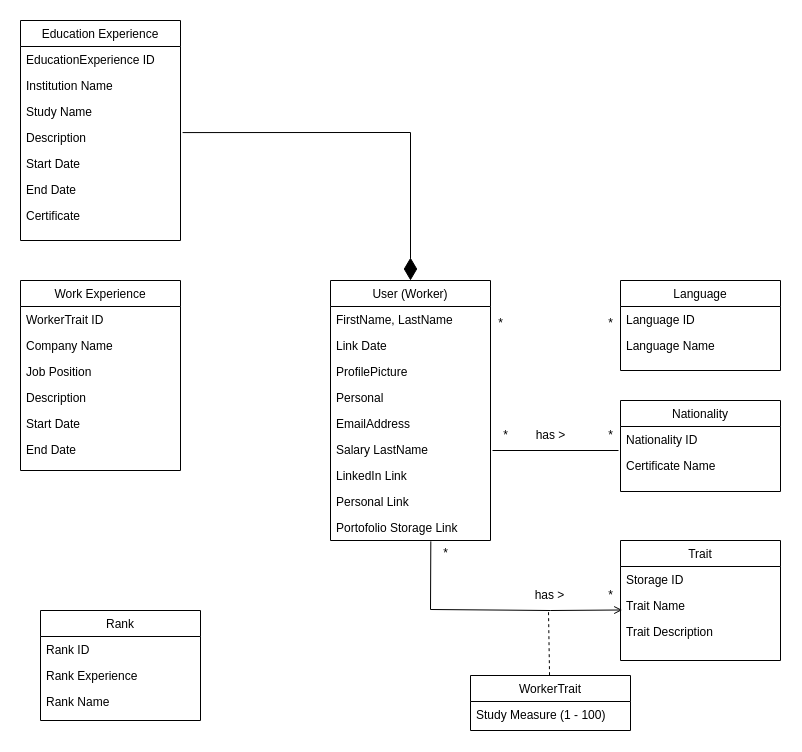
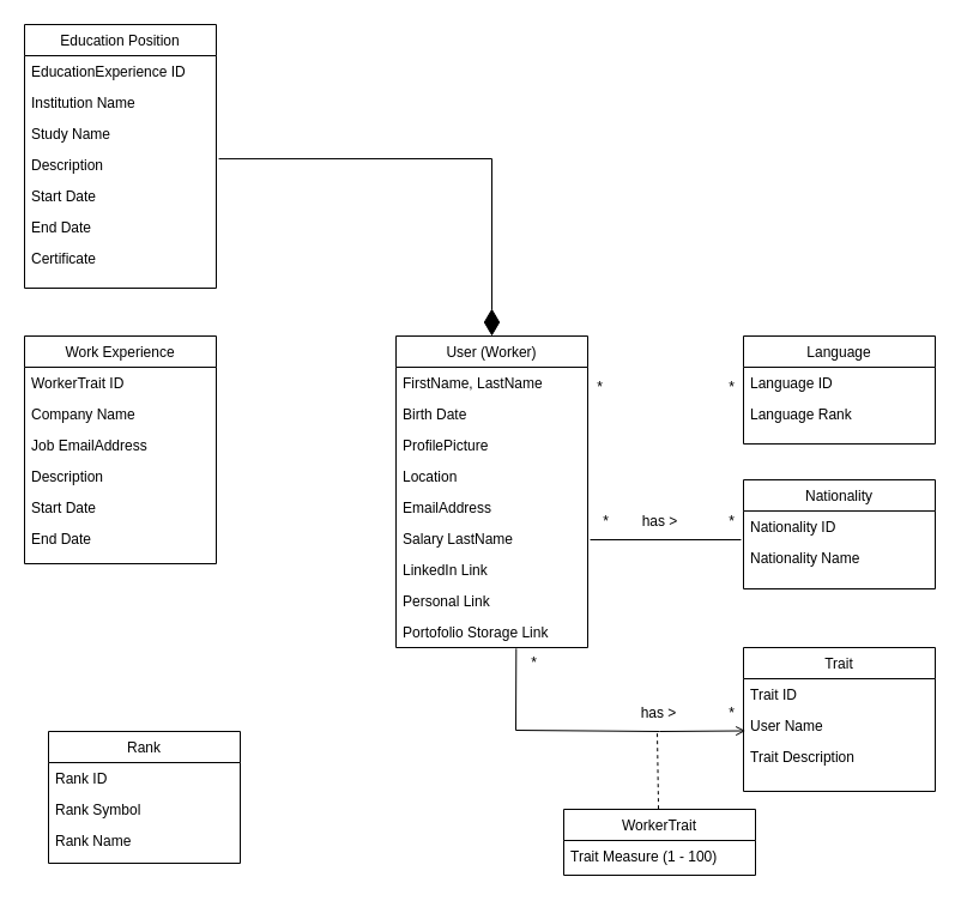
  <mxCell id="0" />
  <mxCell id="1" parent="0" />
  <mxCell id="2" value="User (Worker)" style="swimlane;fontStyle=0;align=center;verticalAlign=top;childLayout=stackLayout;horizontal=1;startSize=26;horizontalStack=0;resizeParent=1;resizeLast=0;collapsible=1;marginBottom=0;rounded=0;shadow=0;strokeWidth=1;" parent="1" vertex="1"><mxGeometry x="330" y="280" width="160" height="260" as="geometry"><mxRectangle x="230" y="140" width="160" height="26" as="alternateBounds" /></mxGeometry></mxCell>
  <mxCell id="3" value="FirstName, LastName" style="text;align=left;verticalAlign=top;spacingLeft=4;spacingRight=4;overflow=hidden;rotatable=0;points=[[0,0.5],[1,0.5]];portConstraint=eastwest;" parent="2" vertex="1"><mxGeometry y="26" width="160" height="26" as="geometry" /></mxCell>
- <mxCell id="4" value="Link Date" style="text;align=left;verticalAlign=top;spacingLeft=4;spacingRight=4;overflow=hidden;rotatable=0;points=[[0,0.5],[1,0.5]];portConstraint=eastwest;rounded=0;shadow=0;html=0;" parent="2" vertex="1"><mxGeometry y="52" width="160" height="26" as="geometry" /></mxCell>
+ <mxCell id="4" value="Birth Date" style="text;align=left;verticalAlign=top;spacingLeft=4;spacingRight=4;overflow=hidden;rotatable=0;points=[[0,0.5],[1,0.5]];portConstraint=eastwest;rounded=0;shadow=0;html=0;" parent="2" vertex="1"><mxGeometry y="52" width="160" height="26" as="geometry" /></mxCell>
  <mxCell id="5" value="ProfilePicture" style="text;align=left;verticalAlign=top;spacingLeft=4;spacingRight=4;overflow=hidden;rotatable=0;points=[[0,0.5],[1,0.5]];portConstraint=eastwest;rounded=0;shadow=0;html=0;" parent="2" vertex="1"><mxGeometry y="78" width="160" height="26" as="geometry" /></mxCell>
- <mxCell id="6" value="Personal" style="text;align=left;verticalAlign=top;spacingLeft=4;spacingRight=4;overflow=hidden;rotatable=0;points=[[0,0.5],[1,0.5]];portConstraint=eastwest;rounded=0;shadow=0;html=0;" vertex="1" parent="2"><mxGeometry y="104" width="160" height="26" as="geometry" /></mxCell>
+ <mxCell id="6" value="Location" style="text;align=left;verticalAlign=top;spacingLeft=4;spacingRight=4;overflow=hidden;rotatable=0;points=[[0,0.5],[1,0.5]];portConstraint=eastwest;rounded=0;shadow=0;html=0;" vertex="1" parent="2"><mxGeometry y="104" width="160" height="26" as="geometry" /></mxCell>
  <mxCell id="7" value="EmailAddress" style="text;align=left;verticalAlign=top;spacingLeft=4;spacingRight=4;overflow=hidden;rotatable=0;points=[[0,0.5],[1,0.5]];portConstraint=eastwest;rounded=0;shadow=0;html=0;" vertex="1" parent="2"><mxGeometry y="130" width="160" height="26" as="geometry" /></mxCell>
  <mxCell id="8" value="Salary LastName" style="text;align=left;verticalAlign=top;spacingLeft=4;spacingRight=4;overflow=hidden;rotatable=0;points=[[0,0.5],[1,0.5]];portConstraint=eastwest;rounded=0;shadow=0;html=0;" vertex="1" parent="2"><mxGeometry y="156" width="160" height="26" as="geometry" /></mxCell>
  <mxCell id="9" value="LinkedIn Link" style="text;align=left;verticalAlign=top;spacingLeft=4;spacingRight=4;overflow=hidden;rotatable=0;points=[[0,0.5],[1,0.5]];portConstraint=eastwest;rounded=0;shadow=0;html=0;" vertex="1" parent="2"><mxGeometry y="182" width="160" height="26" as="geometry" /></mxCell>
  <mxCell id="10" value="Personal Link" style="text;align=left;verticalAlign=top;spacingLeft=4;spacingRight=4;overflow=hidden;rotatable=0;points=[[0,0.5],[1,0.5]];portConstraint=eastwest;rounded=0;shadow=0;html=0;" vertex="1" parent="2"><mxGeometry y="208" width="160" height="26" as="geometry" /></mxCell>
  <mxCell id="11" value="Portofolio Storage Link" style="text;align=left;verticalAlign=top;spacingLeft=4;spacingRight=4;overflow=hidden;rotatable=0;points=[[0,0.5],[1,0.5]];portConstraint=eastwest;rounded=0;shadow=0;html=0;" vertex="1" parent="2"><mxGeometry y="234" width="160" height="26" as="geometry" /></mxCell>
  <mxCell id="12" value="Language" style="swimlane;fontStyle=0;align=center;verticalAlign=top;childLayout=stackLayout;horizontal=1;startSize=26;horizontalStack=0;resizeParent=1;resizeLast=0;collapsible=1;marginBottom=0;rounded=0;shadow=0;strokeWidth=1;" parent="1" vertex="1"><mxGeometry x="620" y="280" width="160" height="90" as="geometry"><mxRectangle x="550" y="140" width="160" height="26" as="alternateBounds" /></mxGeometry></mxCell>
  <mxCell id="13" value="Language ID" style="text;align=left;verticalAlign=top;spacingLeft=4;spacingRight=4;overflow=hidden;rotatable=0;points=[[0,0.5],[1,0.5]];portConstraint=eastwest;rounded=0;shadow=0;html=0;" vertex="1" parent="12"><mxGeometry y="26" width="160" height="26" as="geometry" /></mxCell>
- <mxCell id="14" value="Language Name" style="text;align=left;verticalAlign=top;spacingLeft=4;spacingRight=4;overflow=hidden;rotatable=0;points=[[0,0.5],[1,0.5]];portConstraint=eastwest;rounded=0;shadow=0;html=0;" vertex="1" parent="12"><mxGeometry y="52" width="160" height="26" as="geometry" /></mxCell>
+ <mxCell id="14" value="Language Rank" style="text;align=left;verticalAlign=top;spacingLeft=4;spacingRight=4;overflow=hidden;rotatable=0;points=[[0,0.5],[1,0.5]];portConstraint=eastwest;rounded=0;shadow=0;html=0;" vertex="1" parent="12"><mxGeometry y="52" width="160" height="26" as="geometry" /></mxCell>
  <mxCell id="15" value="Nationality" style="swimlane;fontStyle=0;align=center;verticalAlign=top;childLayout=stackLayout;horizontal=1;startSize=26;horizontalStack=0;resizeParent=1;resizeLast=0;collapsible=1;marginBottom=0;rounded=0;shadow=0;strokeWidth=1;" vertex="1" parent="1"><mxGeometry x="620" y="400" width="160" height="91" as="geometry"><mxRectangle x="550" y="140" width="160" height="26" as="alternateBounds" /></mxGeometry></mxCell>
  <mxCell id="16" value="Nationality ID" style="text;align=left;verticalAlign=top;spacingLeft=4;spacingRight=4;overflow=hidden;rotatable=0;points=[[0,0.5],[1,0.5]];portConstraint=eastwest;rounded=0;shadow=0;html=0;" vertex="1" parent="15"><mxGeometry y="26" width="160" height="26" as="geometry" /></mxCell>
- <mxCell id="17" value="Certificate Name" style="text;align=left;verticalAlign=top;spacingLeft=4;spacingRight=4;overflow=hidden;rotatable=0;points=[[0,0.5],[1,0.5]];portConstraint=eastwest;rounded=0;shadow=0;html=0;" vertex="1" parent="15"><mxGeometry y="52" width="160" height="26" as="geometry" /></mxCell>
+ <mxCell id="17" value="Nationality Name" style="text;align=left;verticalAlign=top;spacingLeft=4;spacingRight=4;overflow=hidden;rotatable=0;points=[[0,0.5],[1,0.5]];portConstraint=eastwest;rounded=0;shadow=0;html=0;" vertex="1" parent="15"><mxGeometry y="52" width="160" height="26" as="geometry" /></mxCell>
  <mxCell id="18" value="Trait" style="swimlane;fontStyle=0;align=center;verticalAlign=top;childLayout=stackLayout;horizontal=1;startSize=26;horizontalStack=0;resizeParent=1;resizeLast=0;collapsible=1;marginBottom=0;rounded=0;shadow=0;strokeWidth=1;" vertex="1" parent="1"><mxGeometry x="620" y="540" width="160" height="120" as="geometry"><mxRectangle x="550" y="140" width="160" height="26" as="alternateBounds" /></mxGeometry></mxCell>
- <mxCell id="19" value="Storage ID" style="text;align=left;verticalAlign=top;spacingLeft=4;spacingRight=4;overflow=hidden;rotatable=0;points=[[0,0.5],[1,0.5]];portConstraint=eastwest;rounded=0;shadow=0;html=0;" vertex="1" parent="18"><mxGeometry y="26" width="160" height="26" as="geometry" /></mxCell>
- <mxCell id="20" value="Trait Name" style="text;align=left;verticalAlign=top;spacingLeft=4;spacingRight=4;overflow=hidden;rotatable=0;points=[[0,0.5],[1,0.5]];portConstraint=eastwest;rounded=0;shadow=0;html=0;" vertex="1" parent="18"><mxGeometry y="52" width="160" height="26" as="geometry" /></mxCell>
+ <mxCell id="19" value="Trait ID" style="text;align=left;verticalAlign=top;spacingLeft=4;spacingRight=4;overflow=hidden;rotatable=0;points=[[0,0.5],[1,0.5]];portConstraint=eastwest;rounded=0;shadow=0;html=0;" vertex="1" parent="18"><mxGeometry y="26" width="160" height="26" as="geometry" /></mxCell>
+ <mxCell id="20" value="User Name" style="text;align=left;verticalAlign=top;spacingLeft=4;spacingRight=4;overflow=hidden;rotatable=0;points=[[0,0.5],[1,0.5]];portConstraint=eastwest;rounded=0;shadow=0;html=0;" vertex="1" parent="18"><mxGeometry y="52" width="160" height="26" as="geometry" /></mxCell>
  <mxCell id="21" value="Trait Description" style="text;align=left;verticalAlign=top;spacingLeft=4;spacingRight=4;overflow=hidden;rotatable=0;points=[[0,0.5],[1,0.5]];portConstraint=eastwest;rounded=0;shadow=0;html=0;" vertex="1" parent="18"><mxGeometry y="78" width="160" height="26" as="geometry" /></mxCell>
  <mxCell id="22" value="Rank" style="swimlane;fontStyle=0;align=center;verticalAlign=top;childLayout=stackLayout;horizontal=1;startSize=26;horizontalStack=0;resizeParent=1;resizeLast=0;collapsible=1;marginBottom=0;rounded=0;shadow=0;strokeWidth=1;" vertex="1" parent="1"><mxGeometry x="40" y="610" width="160" height="110" as="geometry"><mxRectangle x="550" y="140" width="160" height="26" as="alternateBounds" /></mxGeometry></mxCell>
  <mxCell id="23" value="Rank ID" style="text;align=left;verticalAlign=top;spacingLeft=4;spacingRight=4;overflow=hidden;rotatable=0;points=[[0,0.5],[1,0.5]];portConstraint=eastwest;rounded=0;shadow=0;html=0;" vertex="1" parent="22"><mxGeometry y="26" width="160" height="26" as="geometry" /></mxCell>
- <mxCell id="24" value="Rank Experience" style="text;align=left;verticalAlign=top;spacingLeft=4;spacingRight=4;overflow=hidden;rotatable=0;points=[[0,0.5],[1,0.5]];portConstraint=eastwest;rounded=0;shadow=0;html=0;" vertex="1" parent="22"><mxGeometry y="52" width="160" height="26" as="geometry" /></mxCell>
+ <mxCell id="24" value="Rank Symbol" style="text;align=left;verticalAlign=top;spacingLeft=4;spacingRight=4;overflow=hidden;rotatable=0;points=[[0,0.5],[1,0.5]];portConstraint=eastwest;rounded=0;shadow=0;html=0;" vertex="1" parent="22"><mxGeometry y="52" width="160" height="26" as="geometry" /></mxCell>
  <mxCell id="25" value="Rank Name" style="text;align=left;verticalAlign=top;spacingLeft=4;spacingRight=4;overflow=hidden;rotatable=0;points=[[0,0.5],[1,0.5]];portConstraint=eastwest;rounded=0;shadow=0;html=0;" vertex="1" parent="22"><mxGeometry y="78" width="160" height="26" as="geometry" /></mxCell>
  <mxCell id="26" value="Work Experience" style="swimlane;fontStyle=0;align=center;verticalAlign=top;childLayout=stackLayout;horizontal=1;startSize=26;horizontalStack=0;resizeParent=1;resizeLast=0;collapsible=1;marginBottom=0;rounded=0;shadow=0;strokeWidth=1;" vertex="1" parent="1"><mxGeometry x="20" y="280" width="160" height="190" as="geometry"><mxRectangle x="550" y="140" width="160" height="26" as="alternateBounds" /></mxGeometry></mxCell>
  <mxCell id="27" value="WorkerTrait ID" style="text;align=left;verticalAlign=top;spacingLeft=4;spacingRight=4;overflow=hidden;rotatable=0;points=[[0,0.5],[1,0.5]];portConstraint=eastwest;rounded=0;shadow=0;html=0;" vertex="1" parent="26"><mxGeometry y="26" width="160" height="26" as="geometry" /></mxCell>
  <mxCell id="28" value="Company Name" style="text;align=left;verticalAlign=top;spacingLeft=4;spacingRight=4;overflow=hidden;rotatable=0;points=[[0,0.5],[1,0.5]];portConstraint=eastwest;rounded=0;shadow=0;html=0;" vertex="1" parent="26"><mxGeometry y="52" width="160" height="26" as="geometry" /></mxCell>
- <mxCell id="29" value="Job Position" style="text;align=left;verticalAlign=top;spacingLeft=4;spacingRight=4;overflow=hidden;rotatable=0;points=[[0,0.5],[1,0.5]];portConstraint=eastwest;rounded=0;shadow=0;html=0;" vertex="1" parent="26"><mxGeometry y="78" width="160" height="26" as="geometry" /></mxCell>
+ <mxCell id="29" value="Job EmailAddress" style="text;align=left;verticalAlign=top;spacingLeft=4;spacingRight=4;overflow=hidden;rotatable=0;points=[[0,0.5],[1,0.5]];portConstraint=eastwest;rounded=0;shadow=0;html=0;" vertex="1" parent="26"><mxGeometry y="78" width="160" height="26" as="geometry" /></mxCell>
  <mxCell id="30" value="Description" style="text;align=left;verticalAlign=top;spacingLeft=4;spacingRight=4;overflow=hidden;rotatable=0;points=[[0,0.5],[1,0.5]];portConstraint=eastwest;rounded=0;shadow=0;html=0;" vertex="1" parent="26"><mxGeometry y="104" width="160" height="26" as="geometry" /></mxCell>
  <mxCell id="31" value="Start Date" style="text;align=left;verticalAlign=top;spacingLeft=4;spacingRight=4;overflow=hidden;rotatable=0;points=[[0,0.5],[1,0.5]];portConstraint=eastwest;rounded=0;shadow=0;html=0;" vertex="1" parent="26"><mxGeometry y="130" width="160" height="26" as="geometry" /></mxCell>
  <mxCell id="32" value="End Date" style="text;align=left;verticalAlign=top;spacingLeft=4;spacingRight=4;overflow=hidden;rotatable=0;points=[[0,0.5],[1,0.5]];portConstraint=eastwest;rounded=0;shadow=0;html=0;" vertex="1" parent="26"><mxGeometry y="156" width="160" height="26" as="geometry" /></mxCell>
- <mxCell id="33" value="Education Experience" style="swimlane;fontStyle=0;align=center;verticalAlign=top;childLayout=stackLayout;horizontal=1;startSize=26;horizontalStack=0;resizeParent=1;resizeLast=0;collapsible=1;marginBottom=0;rounded=0;shadow=0;strokeWidth=1;" vertex="1" parent="1"><mxGeometry x="20" y="20" width="160" height="220" as="geometry"><mxRectangle x="550" y="140" width="160" height="26" as="alternateBounds" /></mxGeometry></mxCell>
+ <mxCell id="33" value="Education Position" style="swimlane;fontStyle=0;align=center;verticalAlign=top;childLayout=stackLayout;horizontal=1;startSize=26;horizontalStack=0;resizeParent=1;resizeLast=0;collapsible=1;marginBottom=0;rounded=0;shadow=0;strokeWidth=1;" vertex="1" parent="1"><mxGeometry x="20" y="20" width="160" height="220" as="geometry"><mxRectangle x="550" y="140" width="160" height="26" as="alternateBounds" /></mxGeometry></mxCell>
  <mxCell id="34" value="EducationExperience ID" style="text;align=left;verticalAlign=top;spacingLeft=4;spacingRight=4;overflow=hidden;rotatable=0;points=[[0,0.5],[1,0.5]];portConstraint=eastwest;rounded=0;shadow=0;html=0;" vertex="1" parent="33"><mxGeometry y="26" width="160" height="26" as="geometry" /></mxCell>
  <mxCell id="35" value="Institution Name" style="text;align=left;verticalAlign=top;spacingLeft=4;spacingRight=4;overflow=hidden;rotatable=0;points=[[0,0.5],[1,0.5]];portConstraint=eastwest;rounded=0;shadow=0;html=0;" vertex="1" parent="33"><mxGeometry y="52" width="160" height="26" as="geometry" /></mxCell>
  <mxCell id="36" value="Study Name" style="text;align=left;verticalAlign=top;spacingLeft=4;spacingRight=4;overflow=hidden;rotatable=0;points=[[0,0.5],[1,0.5]];portConstraint=eastwest;rounded=0;shadow=0;html=0;" vertex="1" parent="33"><mxGeometry y="78" width="160" height="26" as="geometry" /></mxCell>
  <mxCell id="37" value="Description" style="text;align=left;verticalAlign=top;spacingLeft=4;spacingRight=4;overflow=hidden;rotatable=0;points=[[0,0.5],[1,0.5]];portConstraint=eastwest;rounded=0;shadow=0;html=0;" vertex="1" parent="33"><mxGeometry y="104" width="160" height="26" as="geometry" /></mxCell>
  <mxCell id="38" value="Start Date" style="text;align=left;verticalAlign=top;spacingLeft=4;spacingRight=4;overflow=hidden;rotatable=0;points=[[0,0.5],[1,0.5]];portConstraint=eastwest;rounded=0;shadow=0;html=0;" vertex="1" parent="33"><mxGeometry y="130" width="160" height="26" as="geometry" /></mxCell>
  <mxCell id="39" value="End Date" style="text;align=left;verticalAlign=top;spacingLeft=4;spacingRight=4;overflow=hidden;rotatable=0;points=[[0,0.5],[1,0.5]];portConstraint=eastwest;rounded=0;shadow=0;html=0;" vertex="1" parent="33"><mxGeometry y="156" width="160" height="26" as="geometry" /></mxCell>
  <mxCell id="40" value="Certificate" style="text;align=left;verticalAlign=top;spacingLeft=4;spacingRight=4;overflow=hidden;rotatable=0;points=[[0,0.5],[1,0.5]];portConstraint=eastwest;rounded=0;shadow=0;html=0;" vertex="1" parent="33"><mxGeometry y="182" width="160" height="26" as="geometry" /></mxCell>
  <mxCell id="41" value="" style="endArrow=diamondThin;html=1;rounded=0;exitX=1.013;exitY=0.311;exitDx=0;exitDy=0;exitPerimeter=0;entryX=0.5;entryY=0;entryDx=0;entryDy=0;endFill=1;endSize=20;" edge="1" parent="1" source="37" target="2"><mxGeometry width="50" height="50" relative="1" as="geometry"><mxPoint x="300" y="230" as="sourcePoint" /><mxPoint x="350" y="180" as="targetPoint" /><Array as="points"><mxPoint x="410" y="132" /></Array></mxGeometry></mxCell>
  <mxCell id="42" value="*" style="text;html=1;align=center;verticalAlign=middle;resizable=0;points=[];autosize=1;strokeColor=none;fillColor=none;" vertex="1" parent="1"><mxGeometry x="595" y="308" width="30" height="30" as="geometry" /></mxCell>
  <mxCell id="43" value="*" style="text;html=1;align=center;verticalAlign=middle;resizable=0;points=[];autosize=1;strokeColor=none;fillColor=none;" vertex="1" parent="1"><mxGeometry x="485" y="308" width="30" height="30" as="geometry" /></mxCell>
  <mxCell id="44" value="" style="endArrow=none;html=1;rounded=0;exitX=1.008;exitY=0.992;exitDx=0;exitDy=0;exitPerimeter=0;entryX=-0.02;entryY=0.008;entryDx=0;entryDy=0;entryPerimeter=0;" edge="1" parent="1"><mxGeometry width="50" height="50" relative="1" as="geometry"><mxPoint x="492" y="450" as="sourcePoint" /><mxPoint x="618" y="450" as="targetPoint" /></mxGeometry></mxCell>
  <mxCell id="45" value="has &amp;gt;" style="text;html=1;align=center;verticalAlign=middle;resizable=0;points=[];autosize=1;strokeColor=none;fillColor=none;" vertex="1" parent="1"><mxGeometry x="525" y="420" width="50" height="30" as="geometry" /></mxCell>
  <mxCell id="46" value="*" style="text;html=1;align=center;verticalAlign=middle;resizable=0;points=[];autosize=1;strokeColor=none;fillColor=none;" vertex="1" parent="1"><mxGeometry x="595" y="420" width="30" height="30" as="geometry" /></mxCell>
  <mxCell id="47" value="*" style="text;html=1;align=center;verticalAlign=middle;resizable=0;points=[];autosize=1;strokeColor=none;fillColor=none;" vertex="1" parent="1"><mxGeometry x="490" y="420" width="30" height="30" as="geometry" /></mxCell>
  <mxCell id="48" value="" style="endArrow=open;html=1;rounded=0;exitX=0.627;exitY=1.032;exitDx=0;exitDy=0;exitPerimeter=0;entryX=0.011;entryY=0.673;entryDx=0;entryDy=0;entryPerimeter=0;" edge="1" parent="1" source="11" target="20"><mxGeometry width="50" height="50" relative="1" as="geometry"><mxPoint x="500" y="540" as="sourcePoint" /><mxPoint x="550" y="490" as="targetPoint" /><Array as="points"><mxPoint x="430" y="609" /><mxPoint x="550" y="610" /></Array></mxGeometry></mxCell>
  <mxCell id="49" value="has &amp;gt;" style="text;html=1;align=center;verticalAlign=middle;resizable=0;points=[];autosize=1;strokeColor=none;fillColor=none;" vertex="1" parent="1"><mxGeometry x="524" y="580" width="50" height="30" as="geometry" /></mxCell>
  <mxCell id="50" value="*" style="text;html=1;align=center;verticalAlign=middle;resizable=0;points=[];autosize=1;strokeColor=none;fillColor=none;" vertex="1" parent="1"><mxGeometry x="595" y="580" width="30" height="30" as="geometry" /></mxCell>
  <mxCell id="51" value="*" style="text;html=1;align=center;verticalAlign=middle;resizable=0;points=[];autosize=1;strokeColor=none;fillColor=none;" vertex="1" parent="1"><mxGeometry x="430" y="538" width="30" height="30" as="geometry" /></mxCell>
  <mxCell id="52" value="" style="endArrow=none;dashed=1;html=1;rounded=0;exitX=0.494;exitY=-0.006;exitDx=0;exitDy=0;exitPerimeter=0;" edge="1" parent="1" source="53"><mxGeometry width="50" height="50" relative="1" as="geometry"><mxPoint x="549.5" y="660" as="sourcePoint" /><mxPoint x="548" y="610" as="targetPoint" /></mxGeometry></mxCell>
  <mxCell id="53" value="WorkerTrait" style="swimlane;fontStyle=0;align=center;verticalAlign=top;childLayout=stackLayout;horizontal=1;startSize=26;horizontalStack=0;resizeParent=1;resizeLast=0;collapsible=1;marginBottom=0;rounded=0;shadow=0;strokeWidth=1;" vertex="1" parent="1"><mxGeometry x="470" y="675" width="160" height="55" as="geometry"><mxRectangle x="550" y="140" width="160" height="26" as="alternateBounds" /></mxGeometry></mxCell>
- <mxCell id="54" value="Study Measure (1 - 100)" style="text;align=left;verticalAlign=top;spacingLeft=4;spacingRight=4;overflow=hidden;rotatable=0;points=[[0,0.5],[1,0.5]];portConstraint=eastwest;rounded=0;shadow=0;html=0;" vertex="1" parent="53"><mxGeometry y="26" width="160" height="26" as="geometry" /></mxCell>
+ <mxCell id="54" value="Trait Measure (1 - 100)" style="text;align=left;verticalAlign=top;spacingLeft=4;spacingRight=4;overflow=hidden;rotatable=0;points=[[0,0.5],[1,0.5]];portConstraint=eastwest;rounded=0;shadow=0;html=0;" vertex="1" parent="53"><mxGeometry y="26" width="160" height="26" as="geometry" /></mxCell>
